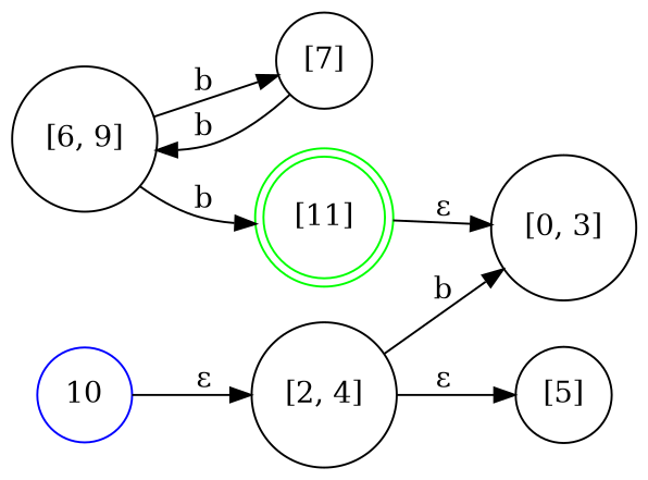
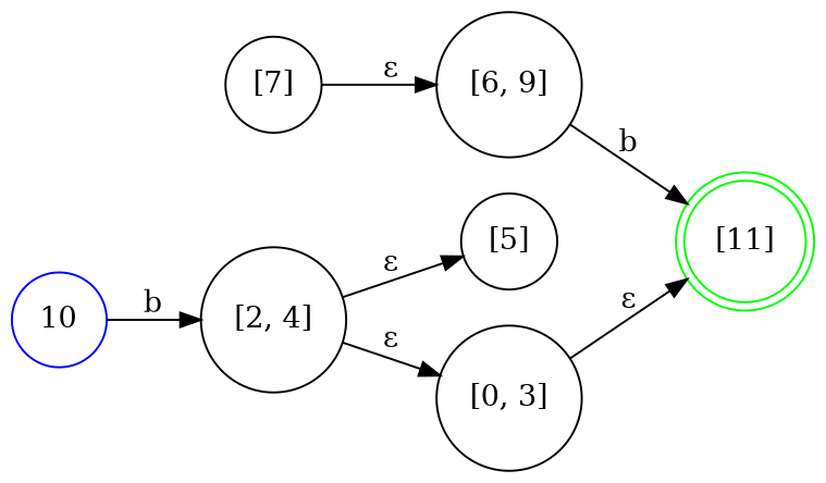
  digraph {
    fontname="DejaVu Serif"
    rankdir=LR
    node [color=black fontname="DejaVu Serif" shape=circle]
    edge [fontname="DejaVu Serif"]
    n1 [label="[5]"]
    n2 [label="[6, 9]"]
    n3 [label="[7]"]
    n4 [color=green label="[11]" shape=doublecircle]
    n5 [color=blue label=10]
    n6 [label="[2, 4]"]
    n7 [label="[0, 3]"]
-   n2 -> n3 [label=b]
    n2 -> n4 [label=b]
-   n3 -> n2 [label=b]
-   n5 -> n6 [label="ε"]
+   n3 -> n2 [label="ε"]
+   n5 -> n6 [label=b]
    n6 -> n1 [label="ε"]
-   n6 -> n7 [label=b]
-   n4 -> n7 [label="ε"]
+   n6 -> n7 [label="ε"]
+   n7 -> n4 [label="ε"]
  }
